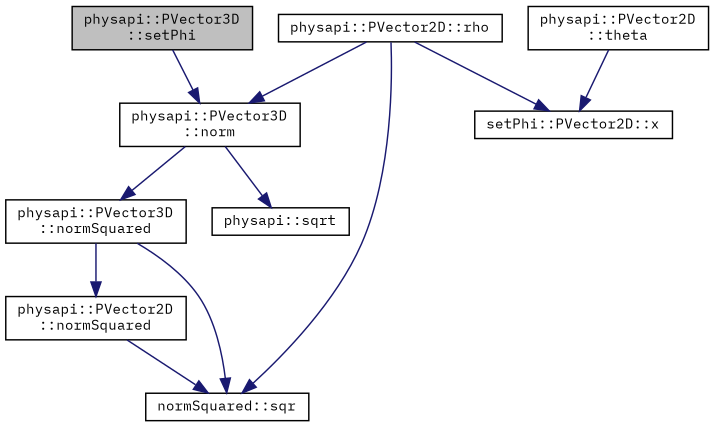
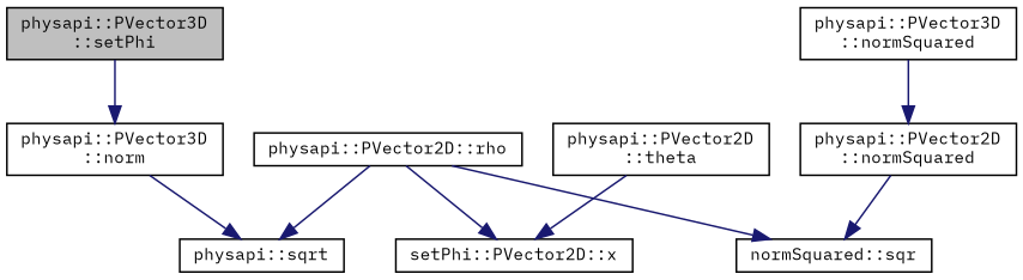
  digraph {
    fontname="IBM Plex Mono"
    rankdir=TB
    node [color=black fillcolor=white fontname="IBM Plex Mono" fontsize=10 shape=record style=filled]
    edge [color=midnightblue fontname="IBM Plex Mono" fontsize=10 labelfontname=Helvetica labelfontsize=10 style=solid]
    n1 [fillcolor=grey75 fontcolor=black height=0.2 label="physapi::PVector3D\l::setPhi" width=0.4]
    n2 [height=0.2 label="physapi::PVector3D\l::norm" width=0.4]
    n3 [height=0.2 label="physapi::PVector3D\l::normSquared" width=0.4]
    n4 [height=0.2 label="physapi::sqrt" width=0.4]
    n5 [height=0.2 label="physapi::PVector2D\l::theta" width=0.4]
    n6 [height=0.2 label="setPhi::PVector2D::x" width=0.4]
    n7 [height=0.2 label="physapi::PVector2D\l::normSquared" width=0.4]
    n8 [height=0.2 label="normSquared::sqr" width=0.4]
    n9 [height=0.2 label="physapi::PVector2D::rho" width=0.4]
    n1 -> n2
-   n2 -> n3
    n2 -> n4
    n3 -> n7
-   n3 -> n8
    n5 -> n6
    n7 -> n8
-   n9 -> n2
+   n9 -> n4
    n9 -> n6
    n9 -> n8
  }
